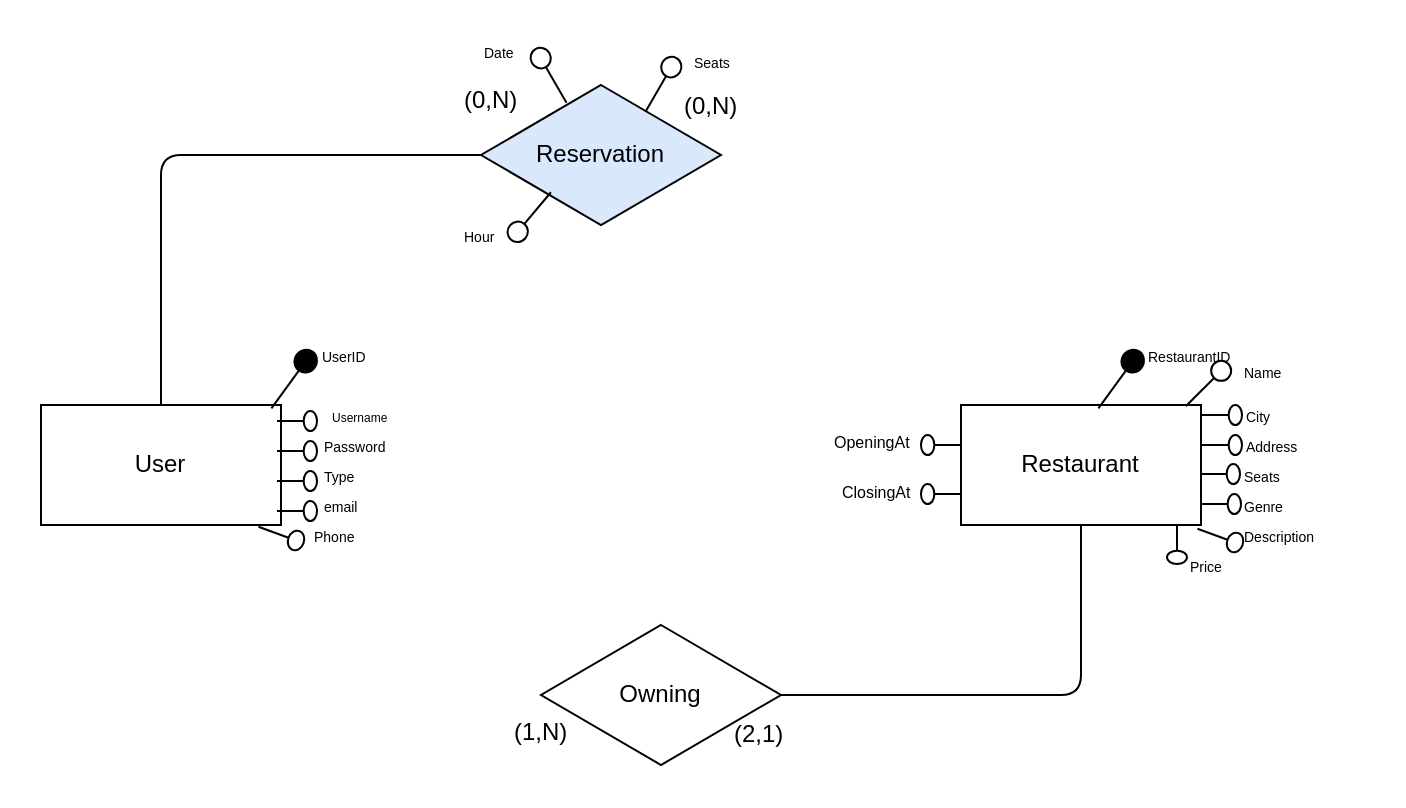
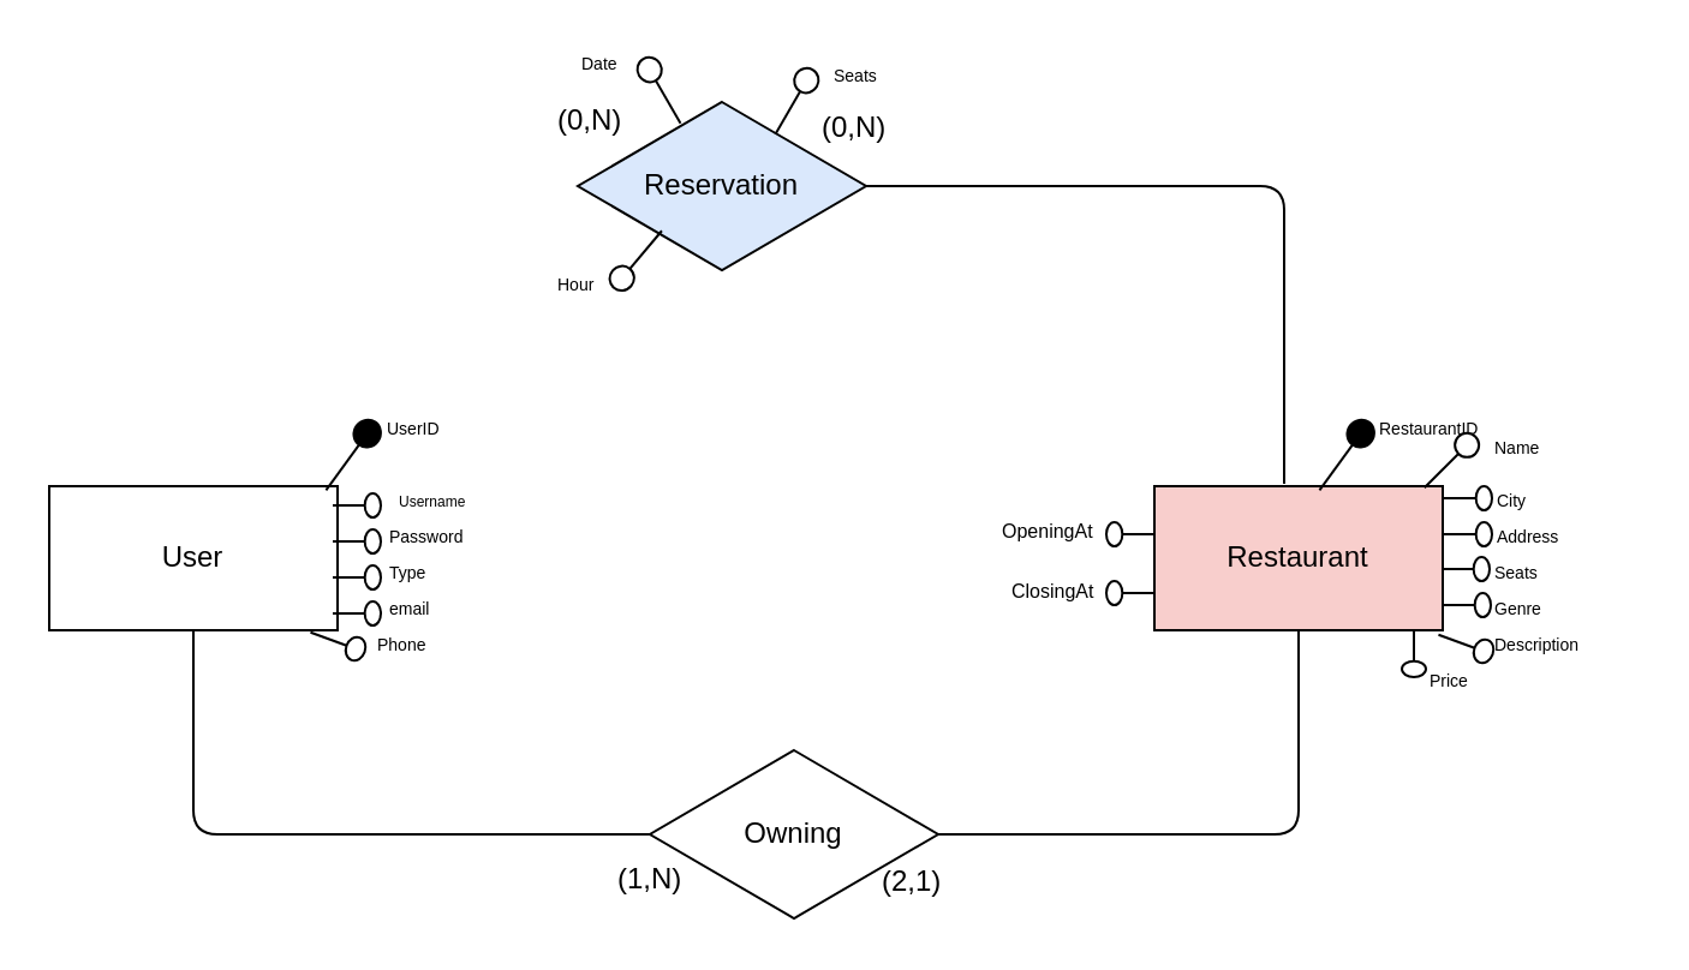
  <mxCell id="0" />
  <mxCell id="1" parent="0" />
  <mxCell id="2" value="User" style="rounded=0;whiteSpace=wrap;html=1;" parent="1" vertex="1"><mxGeometry x="20" y="202" width="120" height="60" as="geometry" /></mxCell>
- <mxCell id="3" value="Restaurant" style="rounded=0;whiteSpace=wrap;html=1;" parent="1" vertex="1"><mxGeometry x="480" y="202" width="120" height="60" as="geometry" /></mxCell>
+ <mxCell id="3" value="Restaurant" style="rounded=0;whiteSpace=wrap;html=1;fillColor=#f8cecc;" parent="1" vertex="1"><mxGeometry x="480" y="202" width="120" height="60" as="geometry" /></mxCell>
  <mxCell id="4" value="Reservation" style="rhombus;whiteSpace=wrap;html=1;fillColor=#dae8fc;" parent="1" vertex="1"><mxGeometry x="240" y="42" width="120" height="70" as="geometry" /></mxCell>
  <mxCell id="5" value="Owning" style="rhombus;whiteSpace=wrap;html=1;" parent="1" vertex="1"><mxGeometry x="270" y="312" width="120" height="70" as="geometry" /></mxCell>
- <mxCell id="6" value="" style="endArrow=none;html=1;fillColor=#000000;entryX=0;entryY=0.5;entryDx=0;entryDy=0;" parent="1" source="2" target="4" edge="1"><mxGeometry width="50" height="50" relative="1" as="geometry"><mxPoint x="80" y="172" as="sourcePoint" /><mxPoint x="170" y="52" as="targetPoint" /><Array as="points"><mxPoint x="80" y="77" /></Array></mxGeometry></mxCell>
+ <mxCell id="7" value="" style="endArrow=none;html=1;fillColor=#000000;entryX=0;entryY=0.5;entryDx=0;entryDy=0;" parent="1" source="2" target="5" edge="1"><mxGeometry width="50" height="50" relative="1" as="geometry"><mxPoint x="80" y="312" as="sourcePoint" /><mxPoint x="120" y="322" as="targetPoint" /><Array as="points"><mxPoint x="80" y="347" /></Array></mxGeometry></mxCell>
  <mxCell id="8" value="" style="endArrow=none;html=1;fillColor=#000000;exitX=1;exitY=0.5;exitDx=0;exitDy=0;entryX=0.5;entryY=1;entryDx=0;entryDy=0;" parent="1" source="5" target="3" edge="1"><mxGeometry width="50" height="50" relative="1" as="geometry"><mxPoint x="515" y="372" as="sourcePoint" /><mxPoint x="565" y="322" as="targetPoint" /><Array as="points"><mxPoint x="540" y="347" /></Array></mxGeometry></mxCell>
+ <mxCell id="9" value="" style="endArrow=none;html=1;fillColor=#000000;exitX=1;exitY=0.5;exitDx=0;exitDy=0;entryX=0.45;entryY=-0.017;entryDx=0;entryDy=0;entryPerimeter=0;" parent="1" source="4" target="3" edge="1"><mxGeometry width="50" height="50" relative="1" as="geometry"><mxPoint x="515" y="102" as="sourcePoint" /><mxPoint x="565" y="52" as="targetPoint" /><Array as="points"><mxPoint x="534" y="77" /></Array></mxGeometry></mxCell>
  <mxCell id="10" value="(0,N)" style="text;html=1;resizable=0;points=[];autosize=1;align=left;verticalAlign=top;spacingTop=-4;" parent="1" vertex="1"><mxGeometry x="230" y="40" width="50" height="20" as="geometry" /></mxCell>
  <mxCell id="11" value="(0,N)" style="text;html=1;resizable=0;points=[];autosize=1;align=left;verticalAlign=top;spacingTop=-4;" parent="1" vertex="1"><mxGeometry x="340" y="43" width="50" height="20" as="geometry" /></mxCell>
  <mxCell id="12" value="(1,N)" style="text;html=1;" parent="1" vertex="1"><mxGeometry x="255" y="352" width="60" height="30" as="geometry" /></mxCell>
  <mxCell id="13" value="&lt;div&gt;(2,1)&lt;/div&gt;" style="text;html=1;resizable=0;points=[];autosize=1;align=left;verticalAlign=top;spacingTop=-4;" parent="1" vertex="1"><mxGeometry x="365" y="357" width="50" height="20" as="geometry" /></mxCell>
  <mxCell id="14" value="" style="verticalLabelPosition=bottom;align=center;dashed=0;html=1;verticalAlign=top;shape=mxgraph.pid.piping.blank;rotation=36;" parent="1" vertex="1"><mxGeometry x="140" y="172" width="11" height="35" as="geometry" /></mxCell>
  <mxCell id="15" value="" style="group" parent="1" vertex="1" connectable="0"><mxGeometry x="605.5" y="212" width="55" height="20" as="geometry" /></mxCell>
  <mxCell id="16" value="" style="verticalLabelPosition=bottom;align=center;dashed=0;html=1;verticalAlign=top;shape=mxgraph.pid.piping.spacer;rotation=90;" parent="15" vertex="1"><mxGeometry width="10" height="20" as="geometry" /></mxCell>
  <mxCell id="17" value="Address" style="text;html=1;resizable=0;points=[];autosize=1;align=left;verticalAlign=top;spacingTop=-4;fontSize=7;" parent="15" vertex="1"><mxGeometry x="15" y="5" width="40" height="10" as="geometry" /></mxCell>
  <mxCell id="18" value="" style="group" parent="1" vertex="1" connectable="0"><mxGeometry x="604.5" y="226.5" width="55" height="20" as="geometry" /></mxCell>
  <mxCell id="19" value="" style="verticalLabelPosition=bottom;align=center;dashed=0;html=1;verticalAlign=top;shape=mxgraph.pid.piping.spacer;rotation=90;" parent="18" vertex="1"><mxGeometry width="10" height="20" as="geometry" /></mxCell>
  <mxCell id="20" value="Seats" style="text;html=1;resizable=0;points=[];autosize=1;align=left;verticalAlign=top;spacingTop=-4;fontSize=7;" parent="18" vertex="1"><mxGeometry x="15" y="5" width="40" height="10" as="geometry" /></mxCell>
  <mxCell id="21" value="" style="group" parent="1" vertex="1" connectable="0"><mxGeometry x="605" y="241.5" width="55" height="20" as="geometry" /></mxCell>
  <mxCell id="22" value="" style="verticalLabelPosition=bottom;align=center;dashed=0;html=1;verticalAlign=top;shape=mxgraph.pid.piping.spacer;rotation=90;" parent="21" vertex="1"><mxGeometry width="10" height="20" as="geometry" /></mxCell>
  <mxCell id="23" value="Genre" style="text;html=1;resizable=0;points=[];autosize=1;align=left;verticalAlign=top;spacingTop=-4;fontSize=7;" parent="21" vertex="1"><mxGeometry x="15" y="5" width="40" height="10" as="geometry" /></mxCell>
  <mxCell id="24" value="" style="group;rotation=0;" parent="1" vertex="1" connectable="0"><mxGeometry x="604.5" y="256" width="75" height="24" as="geometry" /></mxCell>
  <mxCell id="25" value="" style="verticalLabelPosition=bottom;align=center;dashed=0;html=1;verticalAlign=top;shape=mxgraph.pid.piping.spacer;rotation=110;" parent="24" vertex="1"><mxGeometry width="10" height="24" as="geometry" /></mxCell>
  <mxCell id="26" value="Description" style="text;html=1;resizable=0;points=[];autosize=1;align=left;verticalAlign=top;spacingTop=-4;fontSize=7;rotation=0;" parent="24" vertex="1"><mxGeometry x="15" y="6" width="60" height="10" as="geometry" /></mxCell>
  <mxCell id="27" value="" style="group" parent="1" vertex="1" connectable="0"><mxGeometry x="605.5" y="197" width="75" height="20" as="geometry" /></mxCell>
  <mxCell id="28" value="" style="verticalLabelPosition=bottom;align=center;dashed=0;html=1;verticalAlign=top;shape=mxgraph.pid.piping.spacer;rotation=90;" parent="27" vertex="1"><mxGeometry width="10" height="20" as="geometry" /></mxCell>
  <mxCell id="29" value="City" style="text;html=1;resizable=0;points=[];autosize=1;align=left;verticalAlign=top;spacingTop=-4;fontSize=7;" parent="27" vertex="1"><mxGeometry x="15" y="5" width="30" height="10" as="geometry" /></mxCell>
  <mxCell id="30" value="UserID" style="text;html=1;resizable=0;points=[];autosize=1;align=left;verticalAlign=top;spacingTop=-4;fontSize=7;" parent="1" vertex="1"><mxGeometry x="158.5" y="172" width="40" height="10" as="geometry" /></mxCell>
  <mxCell id="31" value="" style="group" parent="1" vertex="1" connectable="0"><mxGeometry x="578" y="271.5" width="55" height="20" as="geometry" /></mxCell>
  <mxCell id="32" value="Price" style="text;html=1;resizable=0;points=[];autosize=1;align=left;verticalAlign=top;spacingTop=-4;fontSize=7;" parent="31" vertex="1"><mxGeometry x="15" y="5" width="30" height="10" as="geometry" /></mxCell>
  <mxCell id="33" value="" style="verticalLabelPosition=bottom;align=center;dashed=0;html=1;verticalAlign=top;shape=mxgraph.pid.piping.spacer;rotation=-180;" parent="1" vertex="1"><mxGeometry x="583" y="261.5" width="10" height="20" as="geometry" /></mxCell>
  <mxCell id="34" value="" style="verticalLabelPosition=bottom;align=center;dashed=0;html=1;verticalAlign=top;shape=mxgraph.pid.piping.spacer;fontSize=7;rotation=-30;" parent="1" vertex="1"><mxGeometry x="270" y="22" width="10" height="31" as="geometry" /></mxCell>
  <mxCell id="35" value="" style="verticalLabelPosition=bottom;align=center;dashed=0;html=1;verticalAlign=top;shape=mxgraph.pid.piping.spacer;fontSize=7;rotation=30;" parent="1" vertex="1"><mxGeometry x="325" y="26.5" width="10" height="31" as="geometry" /></mxCell>
  <mxCell id="36" value="Date" style="text;html=1;resizable=0;points=[];autosize=1;align=left;verticalAlign=top;spacingTop=-4;fontSize=7;" parent="1" vertex="1"><mxGeometry x="240" y="20" width="30" height="10" as="geometry" /></mxCell>
  <mxCell id="37" value="Seats" style="text;html=1;resizable=0;points=[];autosize=1;align=left;verticalAlign=top;spacingTop=-4;fontSize=7;" parent="1" vertex="1"><mxGeometry x="345" y="25" width="30" height="10" as="geometry" /></mxCell>
  <mxCell id="38" value="" style="group;rotation=90;" vertex="1" connectable="0" parent="1"><mxGeometry x="120" y="222" width="55" height="20" as="geometry" /></mxCell>
  <mxCell id="39" value="" style="verticalLabelPosition=bottom;align=center;dashed=0;html=1;verticalAlign=top;shape=mxgraph.pid.piping.spacer;fontSize=7;rotation=90;" parent="38" vertex="1"><mxGeometry x="23" y="23" width="10" height="20" as="geometry" /></mxCell>
  <mxCell id="40" value="" style="verticalLabelPosition=bottom;align=center;dashed=0;html=1;verticalAlign=top;shape=mxgraph.pid.piping.spacer;fontSize=7;rotation=90;" parent="38" vertex="1"><mxGeometry x="23" y="8" width="10" height="20" as="geometry" /></mxCell>
  <mxCell id="41" value="" style="verticalLabelPosition=bottom;align=center;dashed=0;html=1;verticalAlign=top;shape=mxgraph.pid.piping.spacer;fontSize=7;rotation=90;" parent="38" vertex="1"><mxGeometry x="23" y="-7" width="10" height="20" as="geometry" /></mxCell>
  <mxCell id="42" value="" style="verticalLabelPosition=bottom;align=center;dashed=0;html=1;verticalAlign=top;shape=mxgraph.pid.piping.spacer;fontSize=7;rotation=90;" parent="38" vertex="1"><mxGeometry x="23" y="-22" width="10" height="20" as="geometry" /></mxCell>
  <mxCell id="43" value="RestaurantID" style="text;html=1;resizable=0;points=[];autosize=1;align=left;verticalAlign=top;spacingTop=-4;fontSize=7;" vertex="1" parent="1"><mxGeometry x="572" y="172" width="60" height="10" as="geometry" /></mxCell>
  <mxCell id="44" value="" style="verticalLabelPosition=bottom;align=center;dashed=0;html=1;verticalAlign=top;shape=mxgraph.pid.piping.blank;rotation=36;" vertex="1" parent="1"><mxGeometry x="553.5" y="172" width="11" height="35" as="geometry" /></mxCell>
  <mxCell id="45" value="&lt;font style=&quot;font-size: 6px&quot;&gt;Username&lt;/font&gt;" style="text;html=1;resizable=0;points=[];autosize=1;align=left;verticalAlign=top;spacingTop=-4;" vertex="1" parent="1"><mxGeometry x="163.5" y="197" width="40" height="20" as="geometry" /></mxCell>
  <mxCell id="46" value="&lt;font style=&quot;font-size: 7px&quot;&gt;Password&lt;/font&gt;" style="text;html=1;resizable=0;points=[];autosize=1;align=left;verticalAlign=top;spacingTop=-4;" vertex="1" parent="1"><mxGeometry x="160" y="212" width="40" height="20" as="geometry" /></mxCell>
  <mxCell id="47" value="&lt;font style=&quot;font-size: 7px&quot;&gt;Type&lt;/font&gt;" style="text;html=1;resizable=0;points=[];autosize=1;align=left;verticalAlign=top;spacingTop=-4;" vertex="1" parent="1"><mxGeometry x="160" y="226.5" width="30" height="20" as="geometry" /></mxCell>
  <mxCell id="48" value="&lt;font style=&quot;font-size: 7px&quot;&gt;email&lt;/font&gt;" style="text;html=1;resizable=0;points=[];autosize=1;align=left;verticalAlign=top;spacingTop=-4;" vertex="1" parent="1"><mxGeometry x="160" y="242" width="30" height="20" as="geometry" /></mxCell>
  <mxCell id="49" value="" style="verticalLabelPosition=bottom;align=center;dashed=0;html=1;verticalAlign=top;shape=mxgraph.pid.piping.spacer;rotation=110;" vertex="1" parent="1"><mxGeometry x="135" y="255" width="10" height="24" as="geometry" /></mxCell>
  <mxCell id="50" value="&lt;font style=&quot;font-size: 7px&quot;&gt;Phone&lt;/font&gt;" style="text;html=1;resizable=0;points=[];autosize=1;align=left;verticalAlign=top;spacingTop=-4;direction=south;" vertex="1" parent="1"><mxGeometry x="155" y="257" width="20" height="30" as="geometry" /></mxCell>
  <mxCell id="51" value="" style="group" vertex="1" connectable="0" parent="1"><mxGeometry x="593" y="182" width="75" height="29" as="geometry" /></mxCell>
  <mxCell id="52" value="" style="verticalLabelPosition=bottom;align=center;dashed=0;html=1;verticalAlign=top;shape=mxgraph.pid.piping.spacer;rotation=45;" vertex="1" parent="51"><mxGeometry x="5" y="-5" width="10" height="30" as="geometry" /></mxCell>
  <mxCell id="53" value="Name" style="text;html=1;resizable=0;points=[];autosize=1;align=left;verticalAlign=top;spacingTop=-4;fontSize=7;" vertex="1" parent="51"><mxGeometry x="26.5" y="-2.5" width="40" height="10" as="geometry" /></mxCell>
  <mxCell id="54" value="" style="group;rotation=180;" vertex="1" connectable="0" parent="1"><mxGeometry x="420" y="212" width="60" height="20" as="geometry" /></mxCell>
  <mxCell id="55" value="" style="verticalLabelPosition=bottom;align=center;dashed=0;html=1;verticalAlign=top;shape=mxgraph.pid.piping.spacer;rotation=270;" vertex="1" parent="54"><mxGeometry x="45" width="10" height="20" as="geometry" /></mxCell>
  <mxCell id="56" value="" style="group;rotation=180;" vertex="1" connectable="0" parent="1"><mxGeometry x="420" y="236.5" width="60" height="24" as="geometry" /></mxCell>
  <mxCell id="57" value="" style="verticalLabelPosition=bottom;align=center;dashed=0;html=1;verticalAlign=top;shape=mxgraph.pid.piping.spacer;rotation=270;" vertex="1" parent="56"><mxGeometry x="45" width="10" height="20" as="geometry" /></mxCell>
  <mxCell id="58" value="" style="group;rotation=180;" vertex="1" connectable="0" parent="56"><mxGeometry x="-7" y="-15" width="61" height="39" as="geometry" /></mxCell>
  <mxCell id="59" value="&lt;font style=&quot;font-size: 8px&quot;&gt;ClosingAt&lt;/font&gt;" style="text;html=1;resizable=0;points=[];autosize=1;align=left;verticalAlign=top;spacingTop=-4;" vertex="1" parent="58"><mxGeometry x="5.5" y="13.5" width="50" height="20" as="geometry" /></mxCell>
  <mxCell id="60" value="&lt;font style=&quot;font-size: 8px&quot;&gt;OpeningAt&lt;/font&gt;" style="text;html=1;resizable=0;points=[];autosize=1;align=left;verticalAlign=top;spacingTop=-4;" vertex="1" parent="58"><mxGeometry x="2" y="-11.5" width="50" height="20" as="geometry" /></mxCell>
  <mxCell id="61" value="" style="verticalLabelPosition=bottom;align=center;dashed=0;html=1;verticalAlign=top;shape=mxgraph.pid.piping.spacer;fontSize=7;rotation=-140;" vertex="1" parent="1"><mxGeometry x="260" y="92" width="10" height="31" as="geometry" /></mxCell>
  <mxCell id="62" value="Hour" style="text;html=1;resizable=0;points=[];autosize=1;align=left;verticalAlign=top;spacingTop=-4;fontSize=7;" vertex="1" parent="1"><mxGeometry x="230" y="112" width="30" height="10" as="geometry" /></mxCell>
